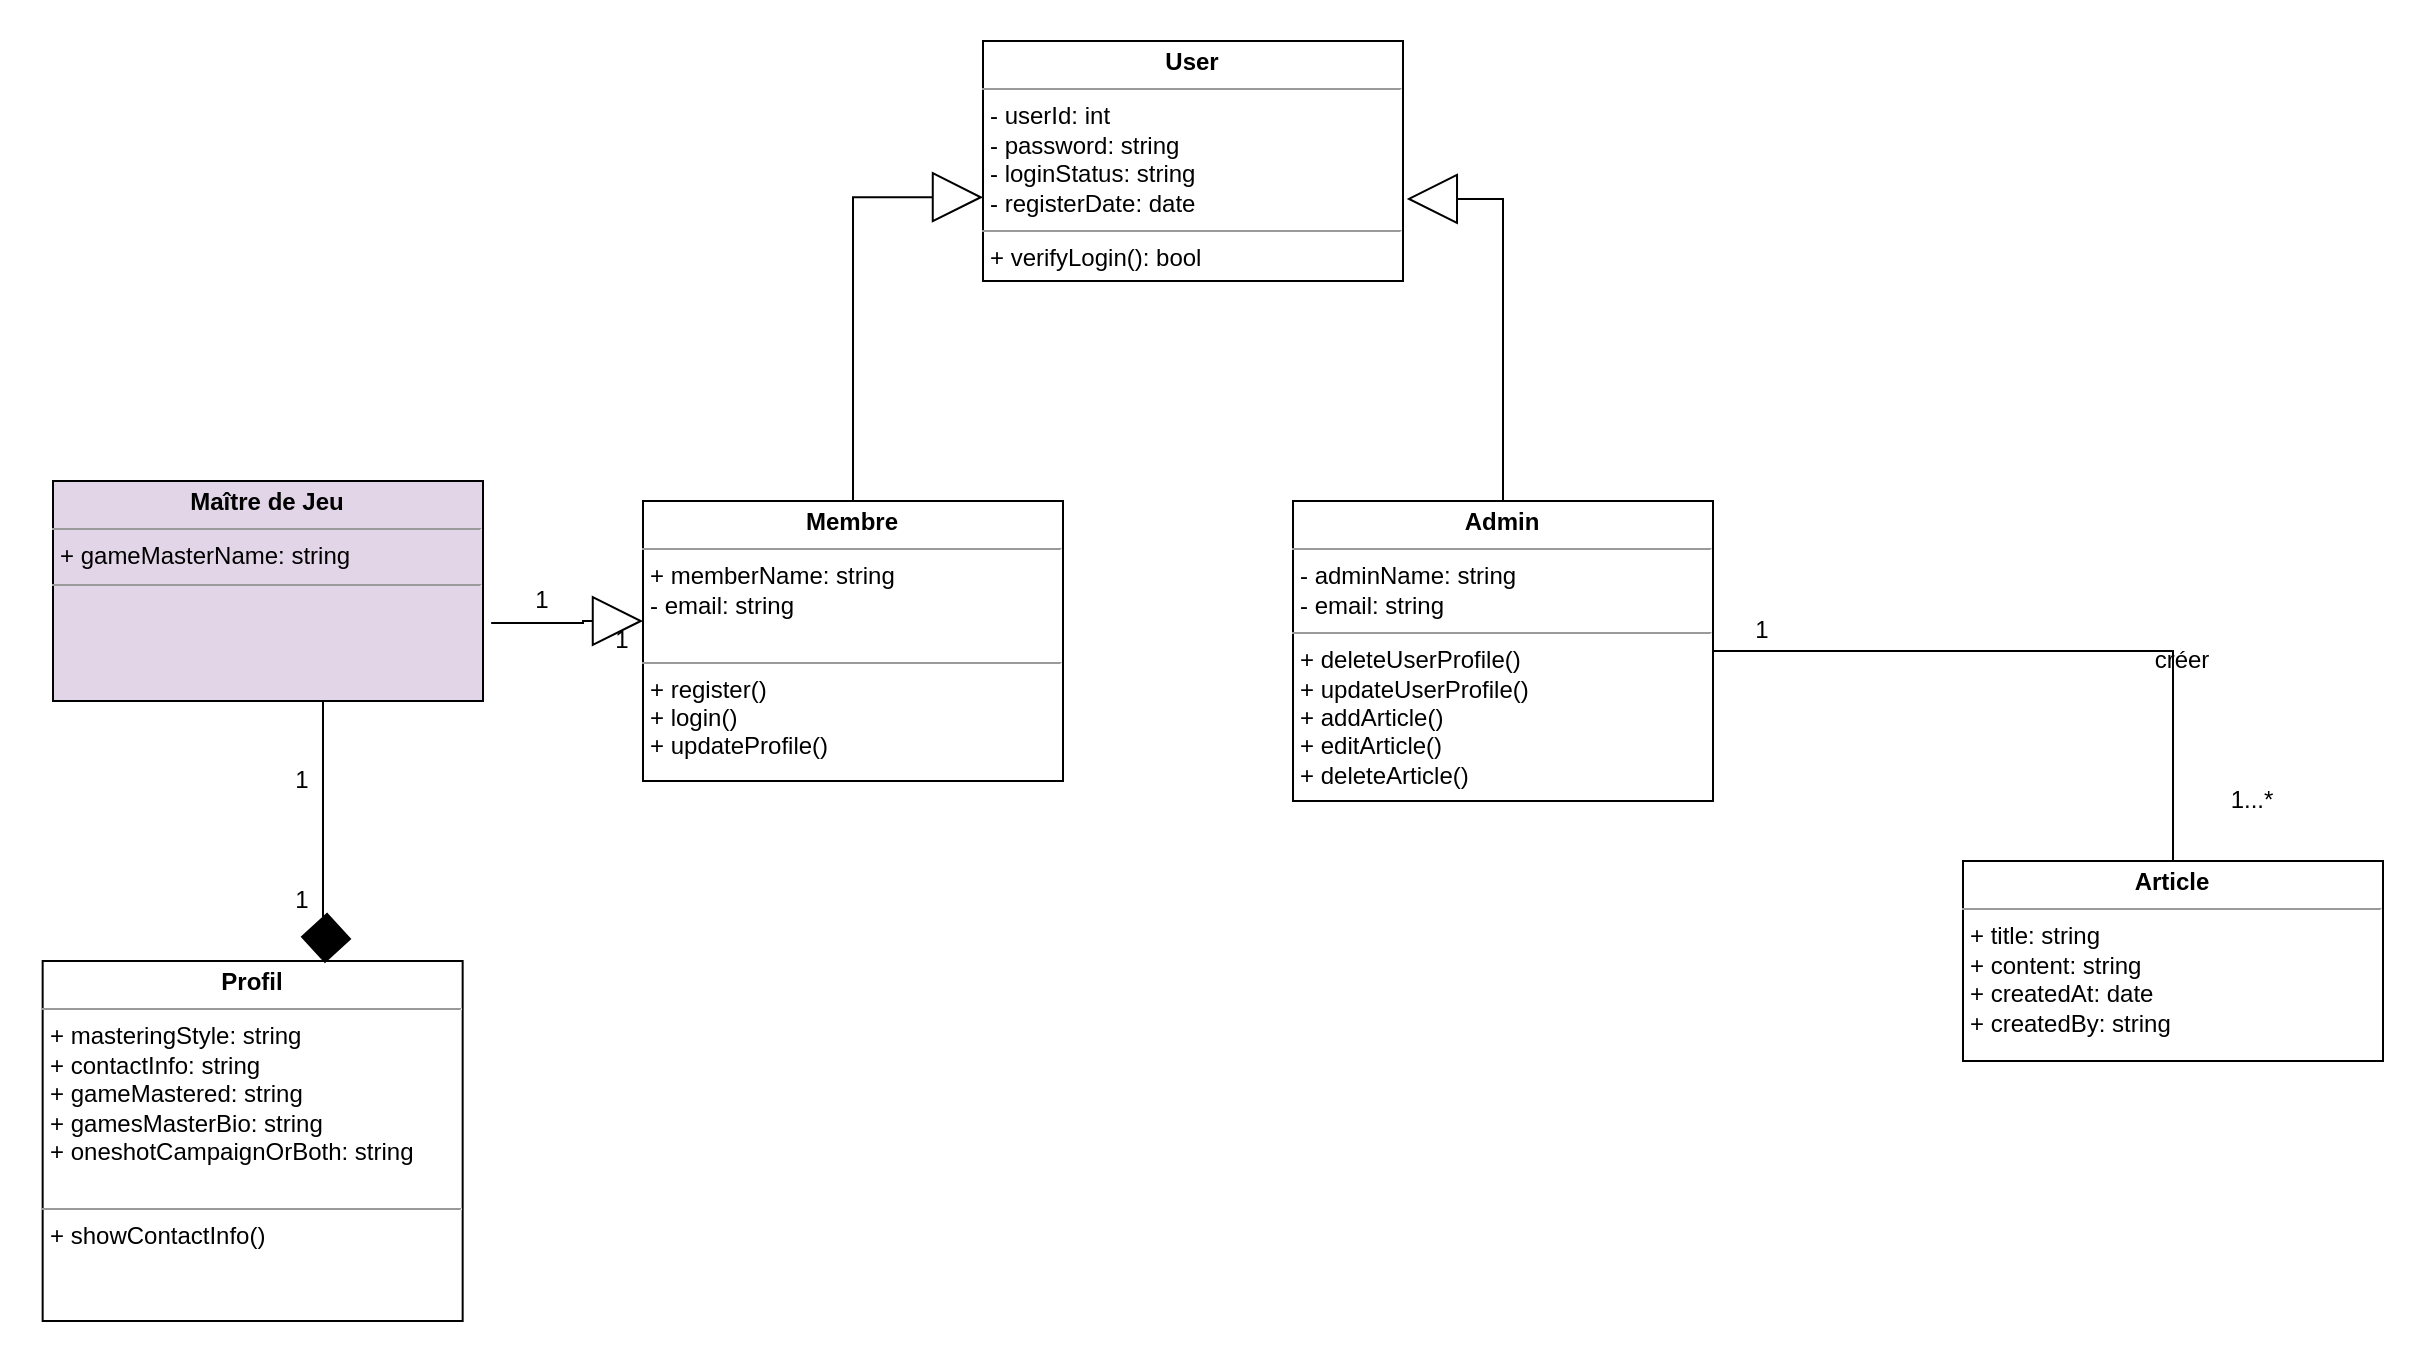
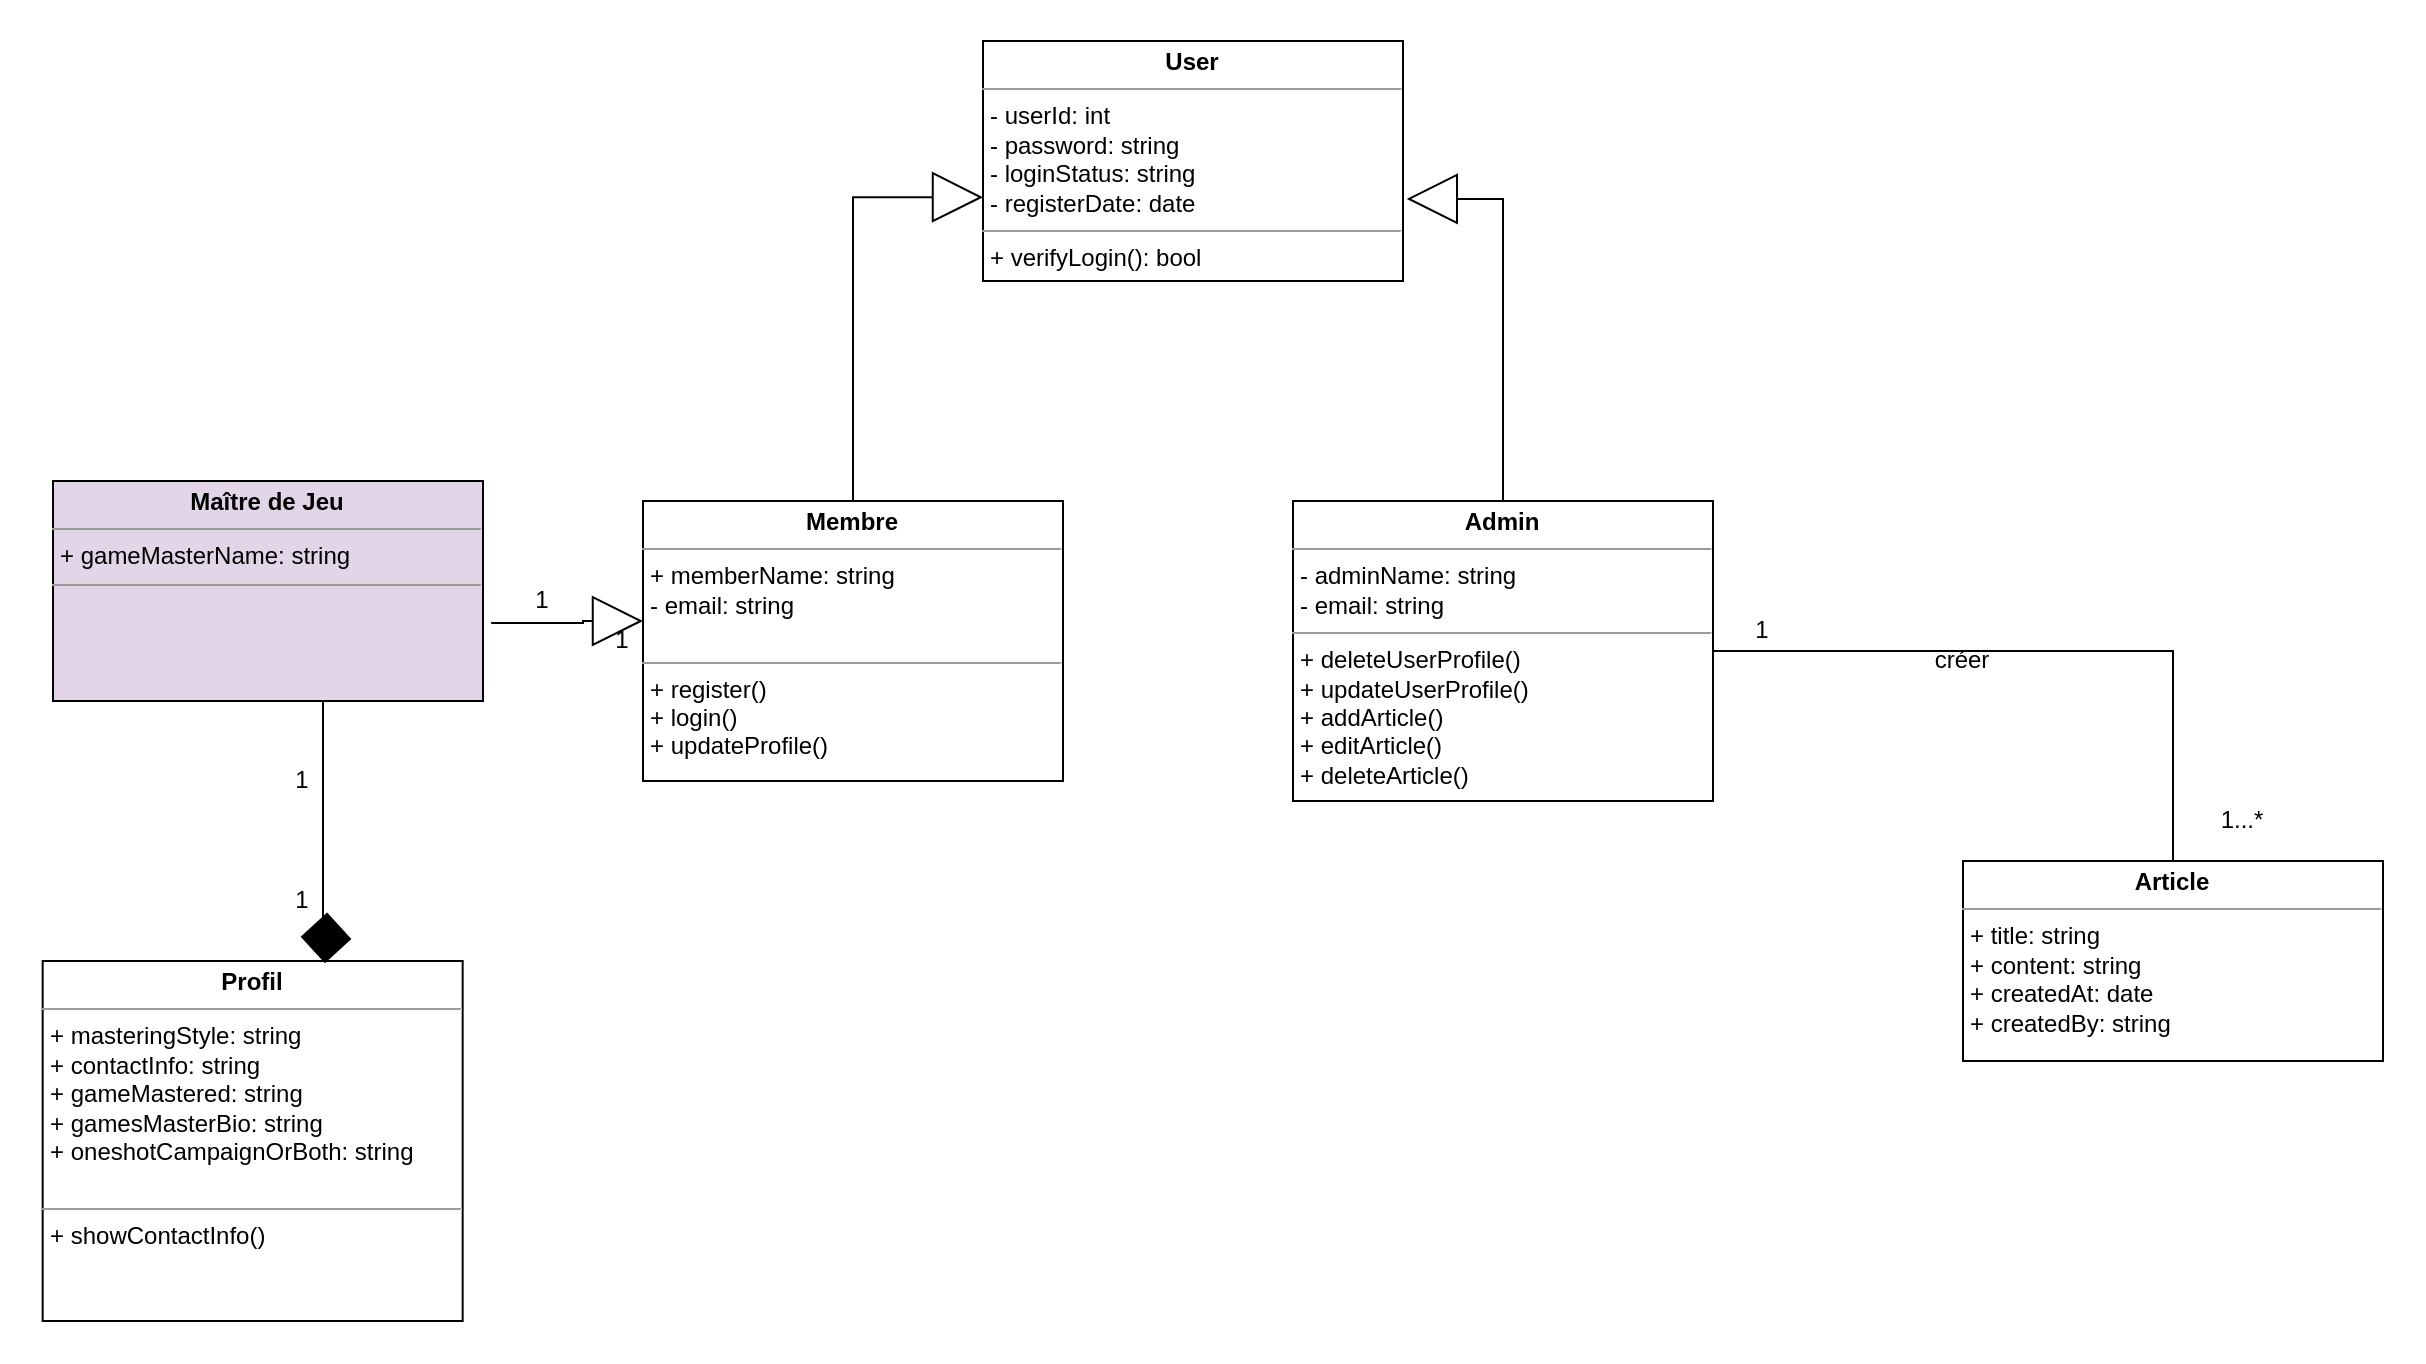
  <mxCell id="0" />
  <mxCell id="1" parent="0" />
  <mxCell id="2" value="&lt;p style=&quot;margin: 0px ; margin-top: 4px ; text-align: center&quot;&gt;&lt;b&gt;User&lt;/b&gt;&lt;/p&gt;&lt;hr size=&quot;1&quot;&gt;&lt;p style=&quot;margin: 0px ; margin-left: 4px&quot;&gt;- userId: int&lt;/p&gt;&lt;p style=&quot;margin: 0px ; margin-left: 4px&quot;&gt;- password: string&lt;/p&gt;&lt;p style=&quot;margin: 0px ; margin-left: 4px&quot;&gt;- loginStatus: string&lt;/p&gt;&lt;p style=&quot;margin: 0px ; margin-left: 4px&quot;&gt;- registerDate: date&lt;/p&gt;&lt;hr size=&quot;1&quot;&gt;&lt;p style=&quot;margin: 0px ; margin-left: 4px&quot;&gt;+ verifyLogin(): bool&lt;/p&gt;" style="verticalAlign=top;align=left;overflow=fill;fontSize=12;fontFamily=Helvetica;html=1;" vertex="1" parent="1"><mxGeometry x="491" y="20" width="210" height="120" as="geometry" /></mxCell>
  <mxCell id="3" style="edgeStyle=orthogonalEdgeStyle;rounded=0;orthogonalLoop=1;jettySize=auto;html=1;endArrow=block;endFill=0;endSize=23;entryX=1.009;entryY=0.658;entryDx=0;entryDy=0;entryPerimeter=0;" edge="1" parent="1" source="5" target="2"><mxGeometry relative="1" as="geometry"><mxPoint x="901" y="121" as="targetPoint" /><Array as="points"><mxPoint x="751" y="99" /></Array></mxGeometry></mxCell>
  <mxCell id="4" style="edgeStyle=orthogonalEdgeStyle;rounded=0;orthogonalLoop=1;jettySize=auto;html=1;entryX=0.5;entryY=0;entryDx=0;entryDy=0;endArrow=none;endFill=0;endSize=23;" edge="1" parent="1" source="5" target="11"><mxGeometry relative="1" as="geometry" /></mxCell>
  <mxCell id="5" value="&lt;p style=&quot;margin: 0px ; margin-top: 4px ; text-align: center&quot;&gt;&lt;b&gt;Admin&lt;/b&gt;&lt;/p&gt;&lt;hr size=&quot;1&quot;&gt;&lt;p style=&quot;margin: 0px ; margin-left: 4px&quot;&gt;- adminName: string&lt;/p&gt;&lt;p style=&quot;margin: 0px ; margin-left: 4px&quot;&gt;- email: string&lt;/p&gt;&lt;hr size=&quot;1&quot;&gt;&lt;p style=&quot;margin: 0px ; margin-left: 4px&quot;&gt;+ deleteUserProfile()&lt;/p&gt;&lt;p style=&quot;margin: 0px ; margin-left: 4px&quot;&gt;+ updateUserProfile()&lt;/p&gt;&lt;p style=&quot;margin: 0px ; margin-left: 4px&quot;&gt;+ addArticle()&lt;/p&gt;&lt;p style=&quot;margin: 0px ; margin-left: 4px&quot;&gt;+ editArticle()&lt;/p&gt;&lt;p style=&quot;margin: 0px ; margin-left: 4px&quot;&gt;+ deleteArticle()&lt;/p&gt;" style="verticalAlign=top;align=left;overflow=fill;fontSize=12;fontFamily=Helvetica;html=1;" vertex="1" parent="1"><mxGeometry x="646" y="250" width="210" height="150" as="geometry" /></mxCell>
  <mxCell id="6" style="edgeStyle=orthogonalEdgeStyle;rounded=0;orthogonalLoop=1;jettySize=auto;html=1;endArrow=block;endFill=0;endSize=23;entryX=0;entryY=0.651;entryDx=0;entryDy=0;entryPerimeter=0;" edge="1" parent="1" source="7" target="2"><mxGeometry relative="1" as="geometry"><mxPoint x="481" y="150" as="targetPoint" /></mxGeometry></mxCell>
  <mxCell id="7" value="&lt;p style=&quot;margin: 0px ; margin-top: 4px ; text-align: center&quot;&gt;&lt;b&gt;Membre&lt;/b&gt;&lt;/p&gt;&lt;hr size=&quot;1&quot;&gt;&lt;p style=&quot;margin: 0px ; margin-left: 4px&quot;&gt;+ memberName: string&lt;/p&gt;&lt;p style=&quot;margin: 0px ; margin-left: 4px&quot;&gt;- email: string&lt;/p&gt;&lt;p style=&quot;margin: 0px ; margin-left: 4px&quot;&gt;&lt;br&gt;&lt;/p&gt;&lt;hr size=&quot;1&quot;&gt;&lt;p style=&quot;margin: 0px ; margin-left: 4px&quot;&gt;+ register()&lt;/p&gt;&lt;p style=&quot;margin: 0px ; margin-left: 4px&quot;&gt;+ login()&lt;/p&gt;&lt;p style=&quot;margin: 0px ; margin-left: 4px&quot;&gt;+ updateProfile()&lt;/p&gt;" style="verticalAlign=top;align=left;overflow=fill;fontSize=12;fontFamily=Helvetica;html=1;" vertex="1" parent="1"><mxGeometry x="321" y="250" width="210" height="140" as="geometry" /></mxCell>
  <mxCell id="8" value="&lt;p style=&quot;margin: 0px ; margin-top: 4px ; text-align: center&quot;&gt;&lt;b&gt;Profil&lt;/b&gt;&lt;/p&gt;&lt;hr size=&quot;1&quot;&gt;&lt;p style=&quot;margin: 0px ; margin-left: 4px&quot;&gt;&lt;span&gt;+ masteringStyle: string&lt;/span&gt;&lt;/p&gt;&lt;p style=&quot;margin: 0px 0px 0px 4px&quot;&gt;+ contactInfo: string&lt;/p&gt;&lt;p style=&quot;margin: 0px 0px 0px 4px&quot;&gt;+ gameMastered: string&lt;/p&gt;&lt;p style=&quot;margin: 0px 0px 0px 4px&quot;&gt;+ gamesMasterBio: string&lt;/p&gt;&lt;p style=&quot;margin: 0px 0px 0px 4px&quot;&gt;+ oneshotCampaignOrBoth: string&amp;nbsp;&lt;/p&gt;&lt;p style=&quot;margin: 0px ; margin-left: 4px&quot;&gt;&lt;br&gt;&lt;/p&gt;&lt;hr size=&quot;1&quot;&gt;&lt;p style=&quot;margin: 0px ; margin-left: 4px&quot;&gt;+ showContactInfo()&lt;/p&gt;&lt;p style=&quot;margin: 0px ; margin-left: 4px&quot;&gt;&lt;br&gt;&lt;/p&gt;" style="verticalAlign=top;align=left;overflow=fill;fontSize=12;fontFamily=Helvetica;html=1;" vertex="1" parent="1"><mxGeometry x="20.833" y="480" width="210" height="180" as="geometry" /></mxCell>
  <mxCell id="9" value="1" style="text;html=1;strokeColor=none;fillColor=none;align=center;verticalAlign=middle;whiteSpace=wrap;rounded=0;" vertex="1" parent="1"><mxGeometry x="131" y="380" width="40" height="20" as="geometry" /></mxCell>
  <mxCell id="10" value="1" style="text;html=1;strokeColor=none;fillColor=none;align=center;verticalAlign=middle;whiteSpace=wrap;rounded=0;" vertex="1" parent="1"><mxGeometry x="131" y="440" width="40" height="20" as="geometry" /></mxCell>
  <mxCell id="11" value="&lt;p style=&quot;margin: 0px ; margin-top: 4px ; text-align: center&quot;&gt;&lt;b&gt;Article&lt;/b&gt;&lt;/p&gt;&lt;hr size=&quot;1&quot;&gt;&lt;p style=&quot;margin: 0px ; margin-left: 4px&quot;&gt;+ title: string&lt;/p&gt;&lt;p style=&quot;margin: 0px ; margin-left: 4px&quot;&gt;+ content: string&lt;br&gt;&lt;/p&gt;&lt;p style=&quot;margin: 0px ; margin-left: 4px&quot;&gt;+ createdAt: date&lt;/p&gt;&lt;p style=&quot;margin: 0px ; margin-left: 4px&quot;&gt;+ createdBy: string&lt;/p&gt;&lt;p style=&quot;margin: 0px ; margin-left: 4px&quot;&gt;&lt;br&gt;&lt;/p&gt;" style="verticalAlign=top;align=left;overflow=fill;fontSize=12;fontFamily=Helvetica;html=1;" vertex="1" parent="1"><mxGeometry x="981" y="430" width="210" height="100" as="geometry" /></mxCell>
  <mxCell id="12" style="edgeStyle=orthogonalEdgeStyle;rounded=0;orthogonalLoop=1;jettySize=auto;html=1;entryX=0.672;entryY=0.006;entryDx=0;entryDy=0;endArrow=diamond;endFill=1;endSize=23;entryPerimeter=0;" edge="1" parent="1" source="13" target="8"><mxGeometry relative="1" as="geometry"><Array as="points"><mxPoint x="161" y="480" /><mxPoint x="162" y="480" /></Array></mxGeometry></mxCell>
  <mxCell id="13" value="&lt;p style=&quot;margin: 0px ; margin-top: 4px ; text-align: center&quot;&gt;&lt;b&gt;Maître de Jeu&lt;/b&gt;&lt;/p&gt;&lt;hr size=&quot;1&quot;&gt;&lt;p style=&quot;margin: 0px ; margin-left: 4px&quot;&gt;+ gameMasterName: string&lt;/p&gt;&lt;hr size=&quot;1&quot;&gt;&lt;p style=&quot;margin: 0px ; margin-left: 4px&quot;&gt;&lt;br&gt;&lt;/p&gt;" style="verticalAlign=top;align=left;overflow=fill;fontSize=12;fontFamily=Helvetica;html=1;fillColor=#e1d5e7;" vertex="1" parent="1"><mxGeometry x="26" y="240" width="215" height="110" as="geometry" /></mxCell>
  <mxCell id="14" style="edgeStyle=orthogonalEdgeStyle;rounded=0;orthogonalLoop=1;jettySize=auto;html=1;endArrow=block;endFill=0;endSize=23;entryX=0.75;entryY=0;entryDx=0;entryDy=0;exitX=1.019;exitY=0.645;exitDx=0;exitDy=0;exitPerimeter=0;" edge="1" parent="1" source="13" target="18"><mxGeometry relative="1" as="geometry"><mxPoint x="-79" y="370" as="targetPoint" /><mxPoint x="281" y="420" as="sourcePoint" /><Array as="points"><mxPoint x="291" y="311" /></Array></mxGeometry></mxCell>
- <mxCell id="15" value="créer" style="text;html=1;strokeColor=none;fillColor=none;align=center;verticalAlign=middle;whiteSpace=wrap;rounded=0;" vertex="1" parent="1"><mxGeometry x="1071" y="320" width="40" height="20" as="geometry" /></mxCell>
- <mxCell id="16" value="1...*" style="text;html=1;strokeColor=none;fillColor=none;align=center;verticalAlign=middle;whiteSpace=wrap;rounded=0;" vertex="1" parent="1"><mxGeometry x="1106" y="390" width="40" height="20" as="geometry" /></mxCell>
+ <mxCell id="15" value="créer" style="text;html=1;strokeColor=none;fillColor=none;align=center;verticalAlign=middle;whiteSpace=wrap;rounded=0;" vertex="1" parent="1"><mxGeometry x="961" y="320" width="40" height="20" as="geometry" /></mxCell>
+ <mxCell id="16" value="1...*" style="text;html=1;strokeColor=none;fillColor=none;align=center;verticalAlign=middle;whiteSpace=wrap;rounded=0;" vertex="1" parent="1"><mxGeometry x="1101" y="400" width="40" height="20" as="geometry" /></mxCell>
  <mxCell id="17" value="1" style="text;html=1;strokeColor=none;fillColor=none;align=center;verticalAlign=middle;whiteSpace=wrap;rounded=0;" vertex="1" parent="1"><mxGeometry x="861" y="305" width="40" height="20" as="geometry" /></mxCell>
  <mxCell id="18" value="1" style="text;html=1;strokeColor=none;fillColor=none;align=center;verticalAlign=middle;whiteSpace=wrap;rounded=0;" vertex="1" parent="1"><mxGeometry x="291" y="310" width="40" height="20" as="geometry" /></mxCell>
  <mxCell id="19" value="1" style="text;html=1;strokeColor=none;fillColor=none;align=center;verticalAlign=middle;whiteSpace=wrap;rounded=0;" vertex="1" parent="1"><mxGeometry x="251" y="290" width="40" height="20" as="geometry" /></mxCell>
